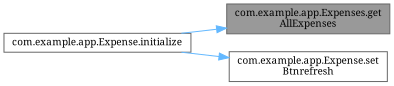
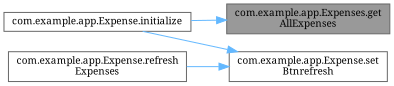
  digraph {
    fontname="Noto Serif"
    rankdir=RL
    node [color=grey40 fillcolor=white fontname="Noto Serif" fontsize=10 shape=box style=filled]
    edge [color=steelblue1 dir=back fontname="Noto Serif" fontsize=10 labelfontname=Helvetica labelfontsize=10 style=solid]
    n1 [color=gray40 fillcolor=grey60 fontcolor=black height=0.2 label="com.example.app.Expenses.get\lAllExpenses" width=0.4]
    n2 [height=0.2 label="com.example.app.Expense.initialize" width=0.4]
    n3 [height=0.2 label="com.example.app.Expense.set\lBtnrefresh" width=0.4]
+   n4 [height=0.2 label="com.example.app.Expense.refresh\lExpenses" width=0.4]
    n1 -> n2
    n3 -> n2
+   n3 -> n4
  }
